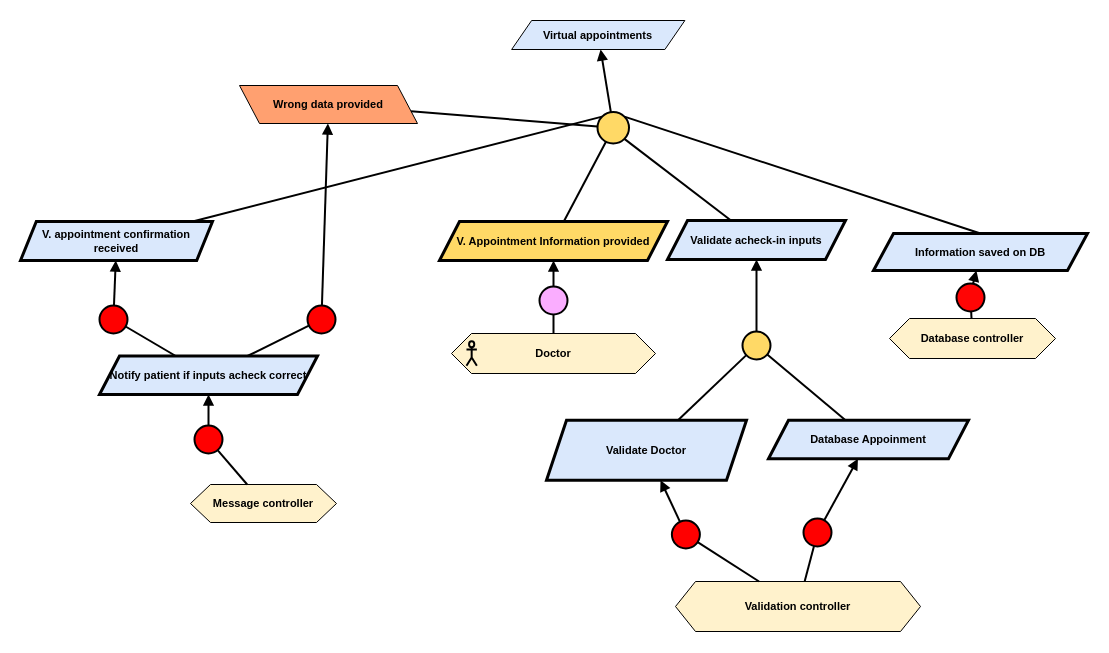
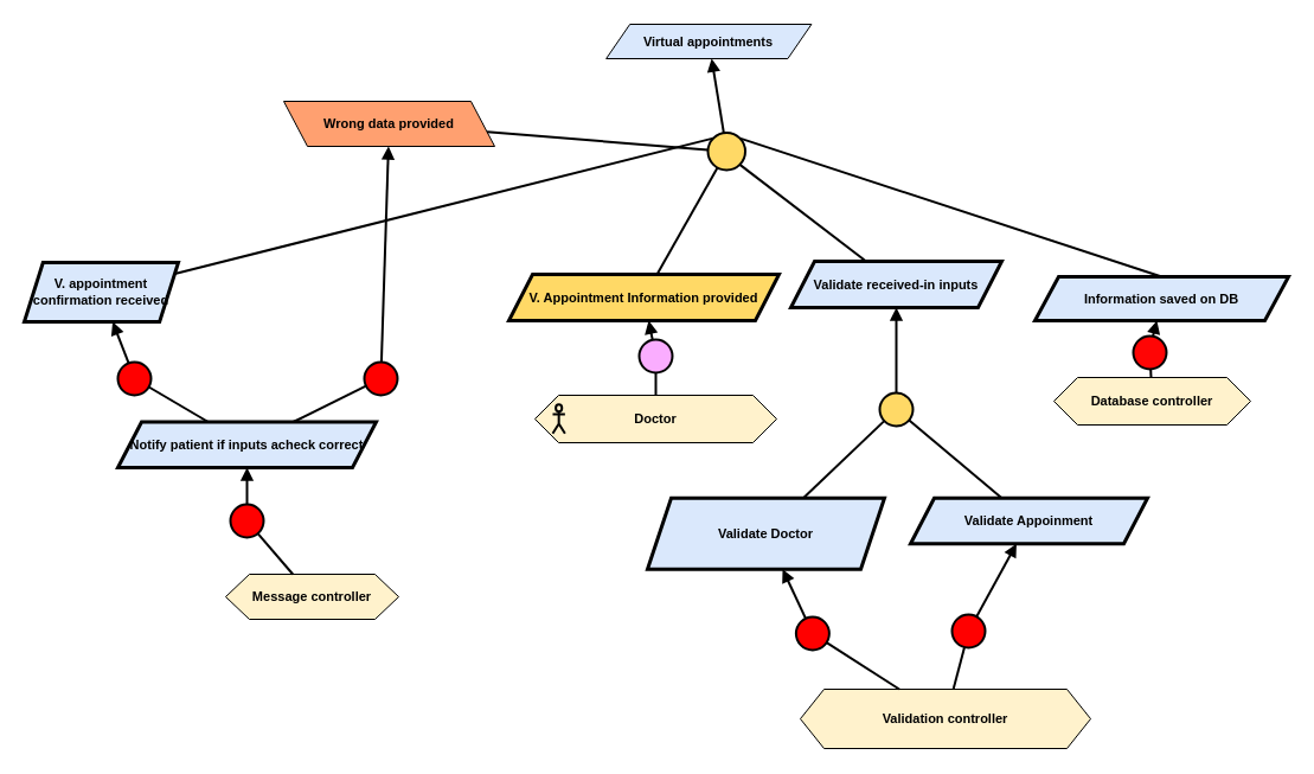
  <mxCell id="0" />
  <mxCell id="1" parent="0" />
  <mxCell id="2" value="&lt;div&gt;&lt;b&gt;Validation controller&lt;/b&gt;&lt;/div&gt;" style="shape=hexagon;perimeter=hexagonPerimeter2;whiteSpace=wrap;html=1;fixedSize=1;fillColor=#FFF2CC;fontFamily=Helvetica;fontSize=11;fontColor=default;labelBackgroundColor=none;" parent="1" vertex="1"><mxGeometry x="675" y="581" width="245" height="50" as="geometry" /></mxCell>
  <mxCell id="3" value="&lt;div&gt;&lt;b&gt;Message controller&lt;/b&gt;&lt;/div&gt;" style="shape=hexagon;perimeter=hexagonPerimeter2;whiteSpace=wrap;html=1;fixedSize=1;fillColor=#FFF2CC;fontFamily=Helvetica;fontSize=11;fontColor=default;labelBackgroundColor=none;" parent="1" vertex="1"><mxGeometry x="190" y="484" width="146" height="38" as="geometry" /></mxCell>
- <mxCell id="4" value="&lt;b&gt;V. appointment confirmation received&lt;/b&gt;" style="shape=parallelogram;perimeter=parallelogramPerimeter;whiteSpace=wrap;html=1;fixedSize=1;fillColor=#dae8fc;strokeColor=#000000;strokeWidth=3;fontFamily=Helvetica;fontSize=11;fontColor=default;labelBackgroundColor=none;size=15.809;" parent="1" vertex="1"><mxGeometry x="20" y="221" width="192" height="39" as="geometry" /></mxCell>
- <mxCell id="5" value="&lt;b&gt;V. Appointment Information provided&lt;/b&gt;" style="shape=parallelogram;perimeter=parallelogramPerimeter;whiteSpace=wrap;html=1;fixedSize=1;fillColor=#FFD966;strokeColor=#000000;strokeWidth=3;fontFamily=Helvetica;fontSize=11;fontColor=default;labelBackgroundColor=none;" parent="1" vertex="1"><mxGeometry x="439" y="221" width="228" height="39" as="geometry" /></mxCell>
- <mxCell id="6" value="&lt;b&gt;Validate acheck-in inputs&lt;/b&gt;" style="shape=parallelogram;perimeter=parallelogramPerimeter;whiteSpace=wrap;html=1;fixedSize=1;fillColor=#dae8fc;strokeColor=#000000;strokeWidth=3;fontFamily=Helvetica;fontSize=11;fontColor=default;labelBackgroundColor=none;" parent="1" vertex="1"><mxGeometry x="667" y="220" width="178" height="39" as="geometry" /></mxCell>
+ <mxCell id="4" value="&lt;b&gt;V. appointment confirmation received&lt;/b&gt;" style="shape=parallelogram;perimeter=parallelogramPerimeter;whiteSpace=wrap;html=1;fixedSize=1;fillColor=#dae8fc;strokeColor=#000000;strokeWidth=3;fontFamily=Helvetica;fontSize=11;fontColor=default;labelBackgroundColor=none;size=15.809;" parent="1" vertex="1"><mxGeometry x="20" y="221" width="130" height="50" as="geometry" /></mxCell>
+ <mxCell id="5" value="&lt;b&gt;V. Appointment Information provided&lt;/b&gt;" style="shape=parallelogram;perimeter=parallelogramPerimeter;whiteSpace=wrap;html=1;fixedSize=1;fillColor=#FFD966;strokeColor=#000000;strokeWidth=3;fontFamily=Helvetica;fontSize=11;fontColor=default;labelBackgroundColor=none;" parent="1" vertex="1"><mxGeometry x="429" y="231" width="228" height="39" as="geometry" /></mxCell>
+ <mxCell id="6" value="&lt;b&gt;Validate received-in inputs&lt;/b&gt;" style="shape=parallelogram;perimeter=parallelogramPerimeter;whiteSpace=wrap;html=1;fixedSize=1;fillColor=#dae8fc;strokeColor=#000000;strokeWidth=3;fontFamily=Helvetica;fontSize=11;fontColor=default;labelBackgroundColor=none;" parent="1" vertex="1"><mxGeometry x="667" y="220" width="178" height="39" as="geometry" /></mxCell>
  <mxCell id="7" value="" style="group;fontFamily=Helvetica;fontSize=11;fontColor=default;labelBackgroundColor=default;" parent="1" vertex="1" connectable="0"><mxGeometry x="451" y="333" width="204" height="40" as="geometry" /></mxCell>
  <mxCell id="8" value="&lt;b&gt;Doctor&lt;/b&gt;" style="shape=hexagon;perimeter=hexagonPerimeter2;whiteSpace=wrap;html=1;fixedSize=1;fillColor=#FFF2CC;fontFamily=Helvetica;fontSize=11;fontColor=default;labelBackgroundColor=none;" parent="7" vertex="1"><mxGeometry width="204" height="40" as="geometry" /></mxCell>
  <mxCell id="9" value="" style="shape=umlActor;verticalLabelPosition=bottom;verticalAlign=top;html=1;outlineConnect=0;fillColor=none;strokeWidth=2;fontFamily=Helvetica;fontSize=11;fontColor=default;labelBackgroundColor=default;" parent="7" vertex="1"><mxGeometry x="14.983" y="7.75" width="10.373" height="24.5" as="geometry" /></mxCell>
  <mxCell id="10" value="" style="ellipse;whiteSpace=wrap;html=1;aspect=fixed;fillColor=#FAADFF;strokeWidth=2;fontFamily=Helvetica;fontSize=11;fontColor=default;labelBackgroundColor=default;" parent="1" vertex="1"><mxGeometry x="539" y="286" width="28" height="28" as="geometry" /></mxCell>
  <mxCell id="11" value="" style="endArrow=block;html=1;rounded=0;endFill=1;strokeWidth=2;strokeColor=default;align=center;verticalAlign=middle;fontFamily=Helvetica;fontSize=11;fontColor=default;labelBackgroundColor=default;" parent="1" source="10" target="5" edge="1"><mxGeometry width="50" height="50" relative="1" as="geometry"><mxPoint x="342.935" y="314.222" as="sourcePoint" /><mxPoint x="616.242" y="406.844" as="targetPoint" /></mxGeometry></mxCell>
  <mxCell id="12" value="" style="endArrow=none;html=1;rounded=0;strokeWidth=2;strokeColor=default;align=center;verticalAlign=middle;fontFamily=Helvetica;fontSize=11;fontColor=default;labelBackgroundColor=default;" parent="1" source="8" target="10" edge="1"><mxGeometry width="50" height="50" relative="1" as="geometry"><mxPoint x="425" y="378.25" as="sourcePoint" /><mxPoint x="366.94" y="312.25" as="targetPoint" /></mxGeometry></mxCell>
  <mxCell id="13" value="" style="ellipse;whiteSpace=wrap;html=1;aspect=fixed;fillColor=#FFD966;strokeWidth=2;" parent="1" vertex="1"><mxGeometry x="597" y="111.5" width="31.5" height="31.5" as="geometry" /></mxCell>
  <mxCell id="14" value="" style="endArrow=none;html=1;rounded=0;strokeWidth=2;" parent="1" source="5" target="13" edge="1"><mxGeometry width="50" height="50" relative="1" as="geometry"><mxPoint x="393" y="218" as="sourcePoint" /><mxPoint x="418" y="154" as="targetPoint" /></mxGeometry></mxCell>
  <mxCell id="15" value="" style="endArrow=none;html=1;rounded=0;entryX=1;entryY=1;entryDx=0;entryDy=0;strokeWidth=2;" parent="1" source="6" target="13" edge="1"><mxGeometry width="50" height="50" relative="1" as="geometry"><mxPoint x="414" y="264" as="sourcePoint" /><mxPoint x="464" y="214" as="targetPoint" /></mxGeometry></mxCell>
  <mxCell id="16" value="" style="endArrow=none;html=1;rounded=0;strokeWidth=2;exitX=0;exitY=0;exitDx=0;exitDy=0;" parent="1" source="13" target="4" edge="1"><mxGeometry width="50" height="50" relative="1" as="geometry"><mxPoint x="217.684" y="257" as="sourcePoint" /><mxPoint x="784" y="167" as="targetPoint" /></mxGeometry></mxCell>
  <mxCell id="17" value="" style="ellipse;whiteSpace=wrap;html=1;aspect=fixed;fillColor=#FF0000;strokeWidth=2;" parent="1" vertex="1"><mxGeometry x="99" y="305" width="28" height="28" as="geometry" /></mxCell>
  <mxCell id="18" value="" style="endArrow=block;html=1;rounded=0;endFill=1;strokeWidth=2;" parent="1" source="17" target="4" edge="1"><mxGeometry width="50" height="50" relative="1" as="geometry"><mxPoint x="511.495" y="315.972" as="sourcePoint" /><mxPoint x="-38" y="269" as="targetPoint" /></mxGeometry></mxCell>
  <mxCell id="19" value="" style="endArrow=none;html=1;rounded=0;strokeWidth=2;" parent="1" source="32" target="17" edge="1"><mxGeometry width="50" height="50" relative="1" as="geometry"><mxPoint x="511.909" y="347" as="sourcePoint" /><mxPoint x="535.5" y="314" as="targetPoint" /><Array as="points" /></mxGeometry></mxCell>
  <mxCell id="20" value="&lt;b&gt;Validate Doctor&lt;/b&gt;" style="shape=parallelogram;perimeter=parallelogramPerimeter;whiteSpace=wrap;html=1;fixedSize=1;fillColor=#dae8fc;strokeColor=#000000;strokeWidth=3;fontFamily=Helvetica;fontSize=11;fontColor=default;labelBackgroundColor=none;" parent="1" vertex="1"><mxGeometry x="546" y="419.75" width="200" height="60" as="geometry" /></mxCell>
- <mxCell id="21" value="&lt;b&gt;Database Appoinment&lt;/b&gt;" style="shape=parallelogram;perimeter=parallelogramPerimeter;whiteSpace=wrap;html=1;fixedSize=1;fillColor=#dae8fc;strokeColor=#000000;strokeWidth=3;fontFamily=Helvetica;fontSize=11;fontColor=default;labelBackgroundColor=none;" parent="1" vertex="1"><mxGeometry x="768" y="419.75" width="200" height="38.5" as="geometry" /></mxCell>
+ <mxCell id="21" value="&lt;b&gt;Validate Appoinment&lt;/b&gt;" style="shape=parallelogram;perimeter=parallelogramPerimeter;whiteSpace=wrap;html=1;fixedSize=1;fillColor=#dae8fc;strokeColor=#000000;strokeWidth=3;fontFamily=Helvetica;fontSize=11;fontColor=default;labelBackgroundColor=none;" parent="1" vertex="1"><mxGeometry x="768" y="419.75" width="200" height="38.5" as="geometry" /></mxCell>
  <mxCell id="22" value="" style="ellipse;whiteSpace=wrap;html=1;aspect=fixed;fillColor=#FFD966;strokeWidth=2;" parent="1" vertex="1"><mxGeometry x="742" y="331" width="28" height="28" as="geometry" /></mxCell>
  <mxCell id="23" value="" style="endArrow=none;html=1;rounded=0;strokeWidth=2;" parent="1" source="20" target="22" edge="1"><mxGeometry width="50" height="50" relative="1" as="geometry"><mxPoint x="888.25" y="645" as="sourcePoint" /><mxPoint x="865.25" y="615" as="targetPoint" /></mxGeometry></mxCell>
  <mxCell id="24" value="" style="endArrow=none;html=1;rounded=0;strokeWidth=2;" parent="1" source="21" target="22" edge="1"><mxGeometry width="50" height="50" relative="1" as="geometry"><mxPoint x="843.25" y="675" as="sourcePoint" /><mxPoint x="820.25" y="645" as="targetPoint" /></mxGeometry></mxCell>
  <mxCell id="25" value="" style="endArrow=block;html=1;rounded=0;endFill=1;strokeWidth=2;" parent="1" source="22" target="6" edge="1"><mxGeometry width="50" height="50" relative="1" as="geometry"><mxPoint x="1037.722" y="557.01" as="sourcePoint" /><mxPoint x="797.25" y="390.5" as="targetPoint" /></mxGeometry></mxCell>
  <mxCell id="26" value="" style="ellipse;whiteSpace=wrap;html=1;aspect=fixed;fillColor=#FF0000;strokeWidth=2;" parent="1" vertex="1"><mxGeometry x="671.38" y="520" width="28" height="28" as="geometry" /></mxCell>
  <mxCell id="27" value="" style="endArrow=block;html=1;rounded=0;endFill=1;strokeWidth=2;" parent="1" source="26" target="20" edge="1"><mxGeometry width="50" height="50" relative="1" as="geometry"><mxPoint x="732.345" y="668.222" as="sourcePoint" /><mxPoint x="418.25" y="567.25" as="targetPoint" /></mxGeometry></mxCell>
  <mxCell id="28" value="" style="endArrow=none;html=1;rounded=0;strokeWidth=2;" parent="1" source="2" target="26" edge="1"><mxGeometry width="50" height="50" relative="1" as="geometry"><mxPoint x="595.34" y="774.5" as="sourcePoint" /><mxPoint x="756.35" y="666.25" as="targetPoint" /></mxGeometry></mxCell>
  <mxCell id="29" value="" style="ellipse;whiteSpace=wrap;html=1;aspect=fixed;fillColor=#FF0000;strokeWidth=2;" parent="1" vertex="1"><mxGeometry x="803" y="518" width="28" height="28" as="geometry" /></mxCell>
  <mxCell id="30" value="" style="endArrow=block;html=1;rounded=0;endFill=1;strokeWidth=2;" parent="1" source="29" target="21" edge="1"><mxGeometry width="50" height="50" relative="1" as="geometry"><mxPoint x="742.345" y="678.222" as="sourcePoint" /><mxPoint x="548.25" y="585.25" as="targetPoint" /></mxGeometry></mxCell>
  <mxCell id="31" value="" style="endArrow=none;html=1;rounded=0;strokeWidth=2;" parent="1" source="2" target="29" edge="1"><mxGeometry width="50" height="50" relative="1" as="geometry"><mxPoint x="565.25" y="802.25" as="sourcePoint" /><mxPoint x="766.35" y="676.25" as="targetPoint" /></mxGeometry></mxCell>
  <mxCell id="32" value="&lt;b&gt;Notify patient if inputs acheck correct&lt;/b&gt;" style="shape=parallelogram;perimeter=parallelogramPerimeter;whiteSpace=wrap;html=1;fixedSize=1;fillColor=#dae8fc;strokeColor=#000000;strokeWidth=3;fontFamily=Helvetica;fontSize=11;fontColor=default;labelBackgroundColor=none;" parent="1" vertex="1"><mxGeometry x="99" y="355.5" width="218" height="38.5" as="geometry" /></mxCell>
  <mxCell id="33" value="&lt;b&gt;Information saved on DB&lt;/b&gt;" style="shape=parallelogram;perimeter=parallelogramPerimeter;whiteSpace=wrap;html=1;fixedSize=1;fillColor=#dae8fc;strokeColor=#000000;strokeWidth=3;fontFamily=Helvetica;fontSize=11;fontColor=default;labelBackgroundColor=none;" parent="1" vertex="1"><mxGeometry x="873" y="233" width="214" height="37" as="geometry" /></mxCell>
  <mxCell id="34" value="" style="endArrow=none;html=1;rounded=0;strokeWidth=2;entryX=1;entryY=0;entryDx=0;entryDy=0;exitX=0.5;exitY=0;exitDx=0;exitDy=0;" parent="1" target="13" edge="1" source="33"><mxGeometry width="50" height="50" relative="1" as="geometry"><mxPoint x="936" y="174" as="sourcePoint" /><mxPoint x="801" y="168" as="targetPoint" /></mxGeometry></mxCell>
  <mxCell id="35" value="&lt;div&gt;&lt;b&gt;Database controller&lt;/b&gt;&lt;/div&gt;" style="shape=hexagon;perimeter=hexagonPerimeter2;whiteSpace=wrap;html=1;fixedSize=1;fillColor=#FFF2CC;fontFamily=Helvetica;fontSize=11;fontColor=default;labelBackgroundColor=none;" parent="1" vertex="1"><mxGeometry x="889" y="318" width="166" height="40" as="geometry" /></mxCell>
  <mxCell id="36" value="" style="ellipse;whiteSpace=wrap;html=1;aspect=fixed;fillColor=#FF0505;strokeWidth=2;fontFamily=Helvetica;fontSize=11;fontColor=default;labelBackgroundColor=default;" parent="1" vertex="1"><mxGeometry x="956" y="283" width="28" height="28" as="geometry" /></mxCell>
  <mxCell id="37" value="" style="endArrow=block;html=1;rounded=0;endFill=1;strokeWidth=2;strokeColor=default;align=center;verticalAlign=middle;fontFamily=Helvetica;fontSize=11;fontColor=default;labelBackgroundColor=default;" parent="1" source="36" target="33" edge="1"><mxGeometry width="50" height="50" relative="1" as="geometry"><mxPoint x="952.995" y="318.972" as="sourcePoint" /><mxPoint x="1124" y="129" as="targetPoint" /></mxGeometry></mxCell>
  <mxCell id="38" value="" style="endArrow=none;html=1;rounded=0;strokeWidth=2;strokeColor=default;align=center;verticalAlign=middle;fontFamily=Helvetica;fontSize=11;fontColor=default;labelBackgroundColor=default;" parent="1" source="35" target="36" edge="1"><mxGeometry width="50" height="50" relative="1" as="geometry"><mxPoint x="954" y="377" as="sourcePoint" /><mxPoint x="977" y="317" as="targetPoint" /></mxGeometry></mxCell>
  <mxCell id="39" value="Wrong data provided" style="shape=parallelogram;perimeter=parallelogramPerimeter;whiteSpace=wrap;html=1;fixedSize=1;fillColor=#FFA070;fontStyle=1;fontFamily=Helvetica;fontSize=11;fontColor=default;labelBackgroundColor=none;flipH=1;flipV=0;" parent="1" vertex="1"><mxGeometry x="239" y="85" width="178" height="38" as="geometry" /></mxCell>
  <mxCell id="40" value="" style="endArrow=none;html=1;rounded=0;strokeWidth=2;" parent="1" source="13" target="39" edge="1"><mxGeometry width="50" height="50" relative="1" as="geometry"><mxPoint x="213" y="267" as="sourcePoint" /><mxPoint x="323.465" y="217" as="targetPoint" /></mxGeometry></mxCell>
  <mxCell id="41" value="" style="ellipse;whiteSpace=wrap;html=1;aspect=fixed;fillColor=#FF0000;strokeWidth=2;" parent="1" vertex="1"><mxGeometry x="307" y="305" width="28" height="28" as="geometry" /></mxCell>
  <mxCell id="42" value="" style="endArrow=block;html=1;rounded=0;endFill=1;strokeWidth=2;" parent="1" source="41" target="39" edge="1"><mxGeometry width="50" height="50" relative="1" as="geometry"><mxPoint x="453.995" y="438.972" as="sourcePoint" /><mxPoint x="450" y="394" as="targetPoint" /></mxGeometry></mxCell>
  <mxCell id="43" value="" style="endArrow=none;html=1;rounded=0;strokeWidth=2;" parent="1" source="32" target="41" edge="1"><mxGeometry width="50" height="50" relative="1" as="geometry"><mxPoint x="453" y="501" as="sourcePoint" /><mxPoint x="478" y="437" as="targetPoint" /></mxGeometry></mxCell>
  <mxCell id="44" value="" style="ellipse;whiteSpace=wrap;html=1;aspect=fixed;fillColor=#FF0000;strokeWidth=2;" parent="1" vertex="1"><mxGeometry x="194" y="425" width="28" height="28" as="geometry" /></mxCell>
  <mxCell id="45" value="" style="endArrow=block;html=1;rounded=0;endFill=1;strokeWidth=2;" parent="1" source="44" target="32" edge="1"><mxGeometry width="50" height="50" relative="1" as="geometry"><mxPoint x="453.995" y="548.972" as="sourcePoint" /><mxPoint x="450" y="504" as="targetPoint" /></mxGeometry></mxCell>
  <mxCell id="46" value="" style="endArrow=none;html=1;rounded=0;strokeWidth=2;" parent="1" source="3" target="44" edge="1"><mxGeometry width="50" height="50" relative="1" as="geometry"><mxPoint x="453" y="611" as="sourcePoint" /><mxPoint x="478" y="547" as="targetPoint" /></mxGeometry></mxCell>
  <mxCell id="47" value="" style="endArrow=block;html=1;rounded=0;endFill=1;strokeWidth=2;" edge="1" parent="1" source="13" target="48"><mxGeometry width="50" height="50" relative="1" as="geometry"><mxPoint x="613" y="112" as="sourcePoint" /><mxPoint x="612.75" y="45" as="targetPoint" /></mxGeometry></mxCell>
  <mxCell id="48" value="&lt;b&gt;Virtual appointments&lt;/b&gt;" style="shape=parallelogram;perimeter=parallelogramPerimeter;whiteSpace=wrap;html=1;fixedSize=1;fillColor=#dae8fc;strokeColor=#000000;fontFamily=Helvetica;fontSize=11;fontColor=default;labelBackgroundColor=none;" vertex="1" parent="1"><mxGeometry x="511.13" y="20" width="173.25" height="29" as="geometry" /></mxCell>
